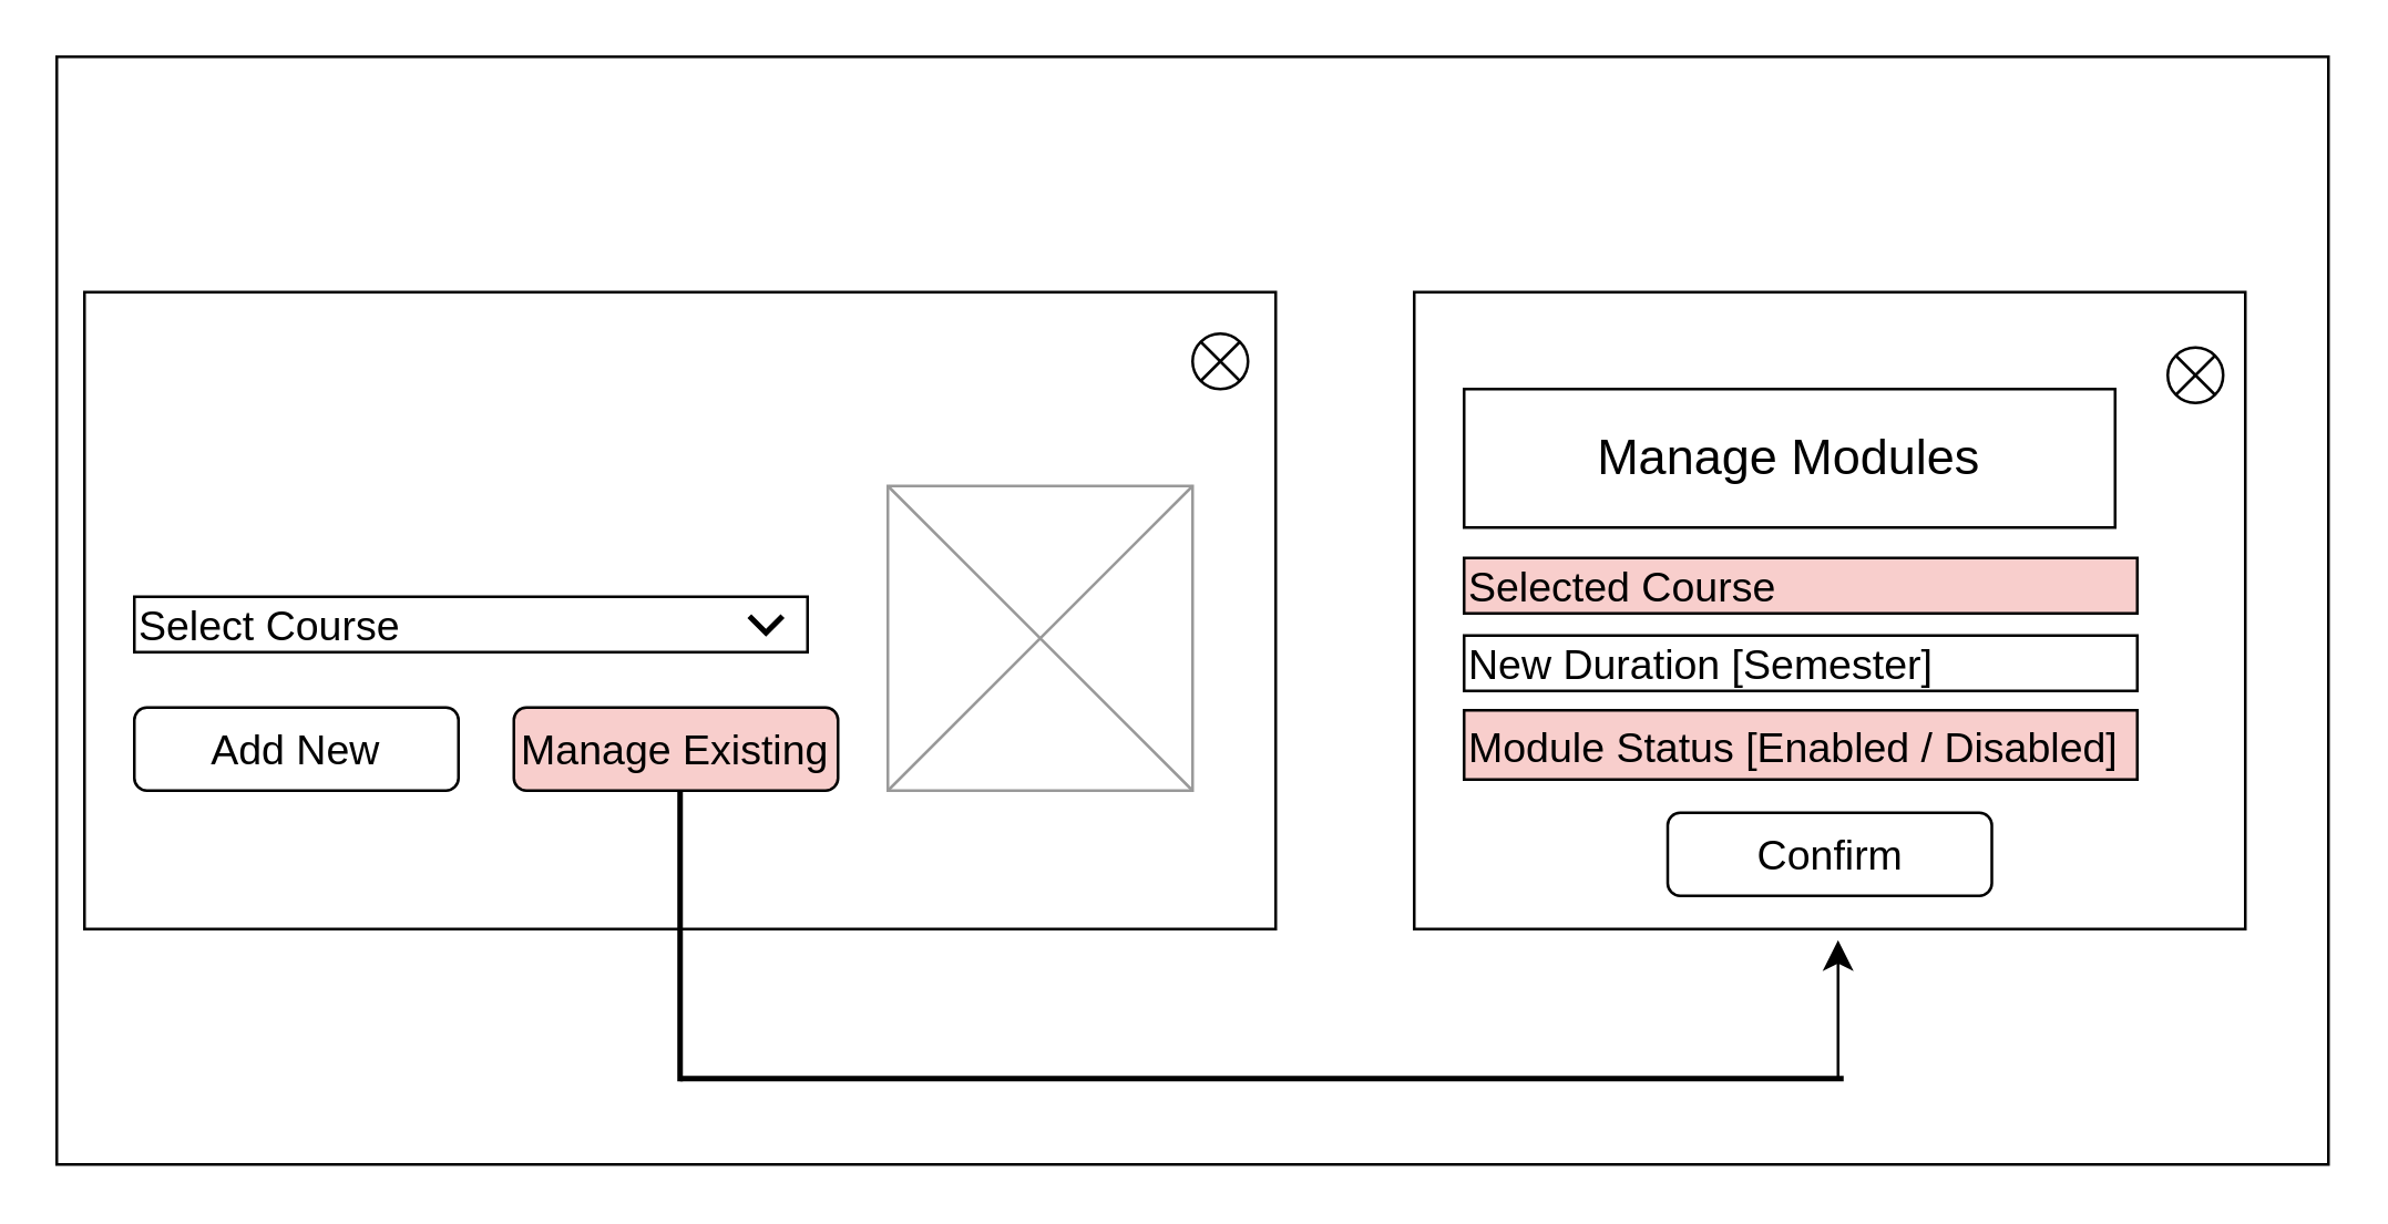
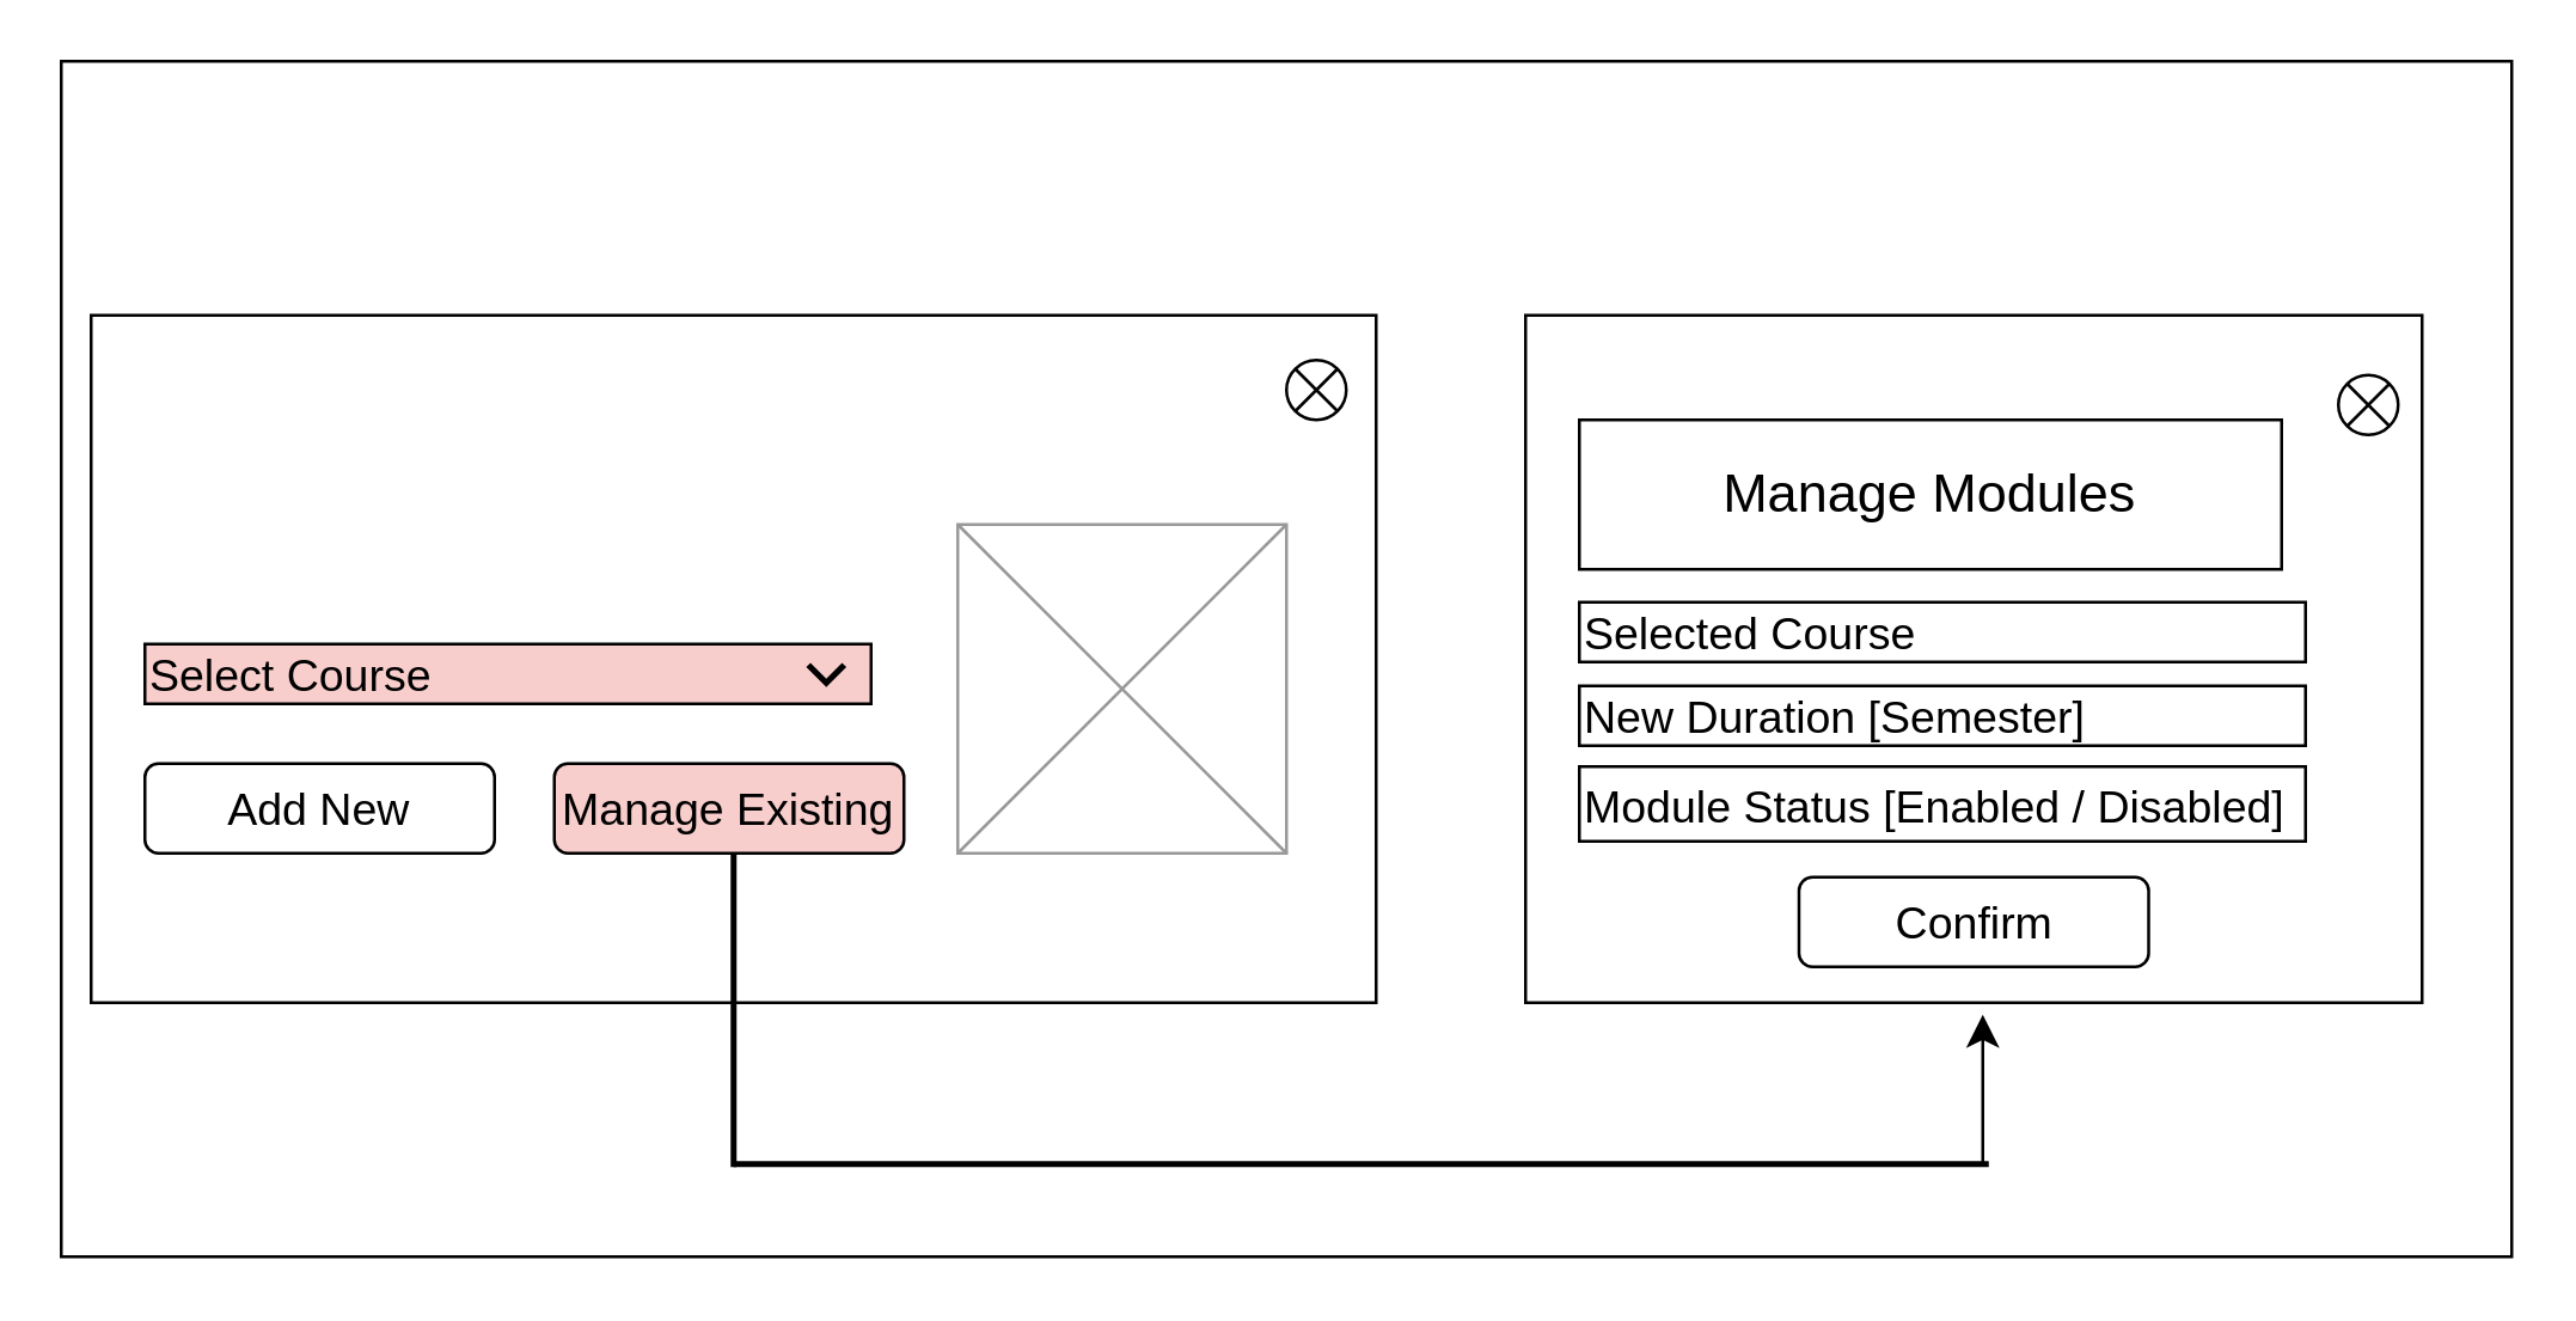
  <mxCell id="0" />
  <mxCell id="1" parent="0" />
  <mxCell id="2" value="" style="rounded=0;whiteSpace=wrap;html=1;fillColor=#ffffff;shadow=0;" parent="1" vertex="1"><mxGeometry x="20" y="20" width="820" height="400" as="geometry" /></mxCell>
  <mxCell id="3" value="" style="rounded=0;whiteSpace=wrap;html=1;" parent="1" vertex="1"><mxGeometry x="30" y="105" width="430" height="230" as="geometry" /></mxCell>
  <mxCell id="4" value="" style="shape=sumEllipse;perimeter=ellipsePerimeter;whiteSpace=wrap;html=1;backgroundOutline=1;" parent="1" vertex="1"><mxGeometry x="430" y="120" width="20" height="20" as="geometry" /></mxCell>
  <mxCell id="5" value="&lt;font style=&quot;font-size: 15px;&quot;&gt;Add New&lt;/font&gt;" style="rounded=1;whiteSpace=wrap;html=1;" parent="1" vertex="1"><mxGeometry x="48" y="255" width="117" height="30" as="geometry" /></mxCell>
  <mxCell id="6" value="" style="verticalLabelPosition=bottom;shadow=0;dashed=0;align=center;html=1;verticalAlign=top;strokeWidth=1;shape=mxgraph.mockup.graphics.simpleIcon;strokeColor=#999999;" parent="1" vertex="1"><mxGeometry x="320" y="175" width="110" height="110" as="geometry" /></mxCell>
- <mxCell id="7" value="&lt;font style=&quot;font-size: 15px;&quot;&gt;Select Course&lt;/font&gt;" style="rounded=0;whiteSpace=wrap;html=1;align=left;" parent="1" vertex="1"><mxGeometry x="48" y="215" width="243" height="20" as="geometry" /></mxCell>
+ <mxCell id="7" value="&lt;font style=&quot;font-size: 15px;&quot;&gt;Select Course&lt;/font&gt;" style="rounded=0;whiteSpace=wrap;html=1;align=left;fillColor=#f8cecc;" parent="1" vertex="1"><mxGeometry x="48" y="215" width="243" height="20" as="geometry" /></mxCell>
  <mxCell id="8" value="" style="html=1;verticalLabelPosition=bottom;labelBackgroundColor=#ffffff;verticalAlign=top;shadow=0;dashed=0;strokeWidth=2;shape=mxgraph.ios7.misc.down;strokeColor=#000000;" parent="1" vertex="1"><mxGeometry x="270" y="222" width="12" height="6" as="geometry" /></mxCell>
  <mxCell id="9" value="&lt;font style=&quot;font-size: 15px;&quot;&gt;Manage Existing&lt;/font&gt;" style="rounded=1;whiteSpace=wrap;html=1;fillColor=#f8cecc;" vertex="1" parent="1"><mxGeometry x="185" y="255" width="117" height="30" as="geometry" /></mxCell>
  <mxCell id="10" value="" style="rounded=0;whiteSpace=wrap;html=1;" vertex="1" parent="1"><mxGeometry x="510" y="105" width="300" height="230" as="geometry" /></mxCell>
  <mxCell id="11" value="&lt;font style=&quot;font-size: 18px;&quot;&gt;Manage Modules&lt;/font&gt;" style="rounded=0;whiteSpace=wrap;html=1;" vertex="1" parent="1"><mxGeometry x="528" y="140" width="235" height="50" as="geometry" /></mxCell>
  <mxCell id="12" value="" style="shape=sumEllipse;perimeter=ellipsePerimeter;whiteSpace=wrap;html=1;backgroundOutline=1;" vertex="1" parent="1"><mxGeometry x="782" y="125" width="20" height="20" as="geometry" /></mxCell>
  <mxCell id="13" value="&lt;font style=&quot;font-size: 15px;&quot;&gt;Confirm&lt;/font&gt;" style="rounded=1;whiteSpace=wrap;html=1;" vertex="1" parent="1"><mxGeometry x="601.5" y="293" width="117" height="30" as="geometry" /></mxCell>
- <mxCell id="14" value="&lt;font style=&quot;font-size: 15px;&quot;&gt;Selected Course&lt;/font&gt;" style="rounded=0;whiteSpace=wrap;html=1;align=left;fillColor=#f8cecc;" vertex="1" parent="1"><mxGeometry x="528" y="201" width="243" height="20" as="geometry" /></mxCell>
- <mxCell id="15" value="&lt;font style=&quot;font-size: 15px;&quot;&gt;Module Status [Enabled / Disabled]&lt;/font&gt;" style="rounded=0;whiteSpace=wrap;html=1;align=left;fillColor=#f8cecc;" vertex="1" parent="1"><mxGeometry x="528" y="256" width="243" height="25" as="geometry" /></mxCell>
+ <mxCell id="14" value="&lt;font style=&quot;font-size: 15px;&quot;&gt;Selected Course&lt;/font&gt;" style="rounded=0;whiteSpace=wrap;html=1;align=left;" vertex="1" parent="1"><mxGeometry x="528" y="201" width="243" height="20" as="geometry" /></mxCell>
+ <mxCell id="15" value="&lt;font style=&quot;font-size: 15px;&quot;&gt;Module Status [Enabled / Disabled]&lt;/font&gt;" style="rounded=0;whiteSpace=wrap;html=1;align=left;" vertex="1" parent="1"><mxGeometry x="528" y="256" width="243" height="25" as="geometry" /></mxCell>
  <mxCell id="16" value="&lt;font style=&quot;font-size: 15px;&quot;&gt;New Duration [Semester]&lt;/font&gt;" style="rounded=0;whiteSpace=wrap;html=1;align=left;" vertex="1" parent="1"><mxGeometry x="528" y="229" width="243" height="20" as="geometry" /></mxCell>
  <mxCell id="17" value="" style="line;strokeWidth=2;html=1;" vertex="1" parent="1"><mxGeometry x="245" y="384" width="420" height="10" as="geometry" /></mxCell>
  <mxCell id="18" value="" style="edgeStyle=segmentEdgeStyle;endArrow=classic;html=1;curved=0;rounded=0;endSize=8;startSize=8;" edge="1" parent="1"><mxGeometry width="50" height="50" relative="1" as="geometry"><mxPoint x="613" y="389" as="sourcePoint" /><mxPoint x="663" y="339" as="targetPoint" /></mxGeometry></mxCell>
  <mxCell id="19" value="" style="line;strokeWidth=2;direction=south;html=1;" vertex="1" parent="1"><mxGeometry x="240" y="285" width="10" height="105" as="geometry" /></mxCell>
